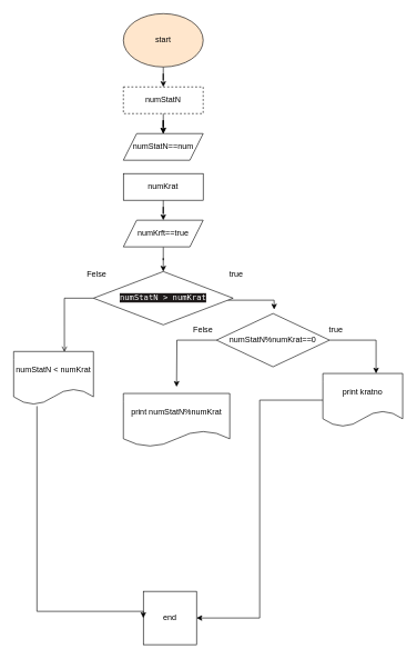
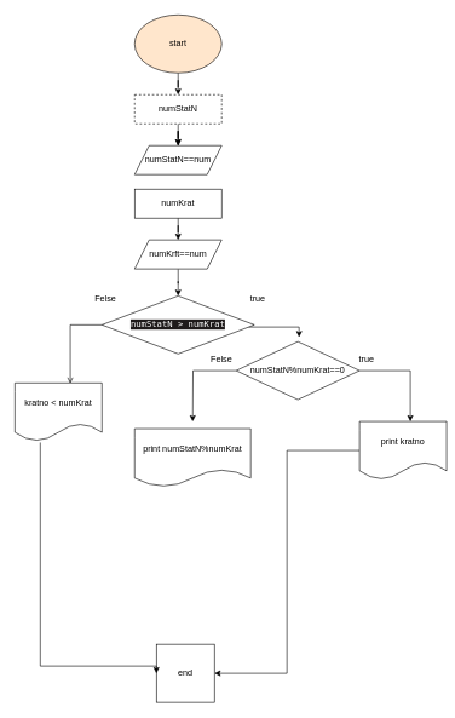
  <mxCell id="0" />
  <mxCell id="1" parent="0" />
  <mxCell id="2" value="" style="edgeStyle=orthogonalEdgeStyle;rounded=0;orthogonalLoop=1;jettySize=auto;html=1;labelBackgroundColor=none;fontColor=default;" parent="1" source="3" target="5" edge="1"><mxGeometry relative="1" as="geometry" /></mxCell>
  <mxCell id="3" value="start" style="ellipse;whiteSpace=wrap;html=1;labelBackgroundColor=none;fillColor=#ffe6cc;" parent="1" vertex="1"><mxGeometry x="185" y="20" width="120" height="80" as="geometry" /></mxCell>
  <mxCell id="4" value="" style="edgeStyle=orthogonalEdgeStyle;rounded=0;orthogonalLoop=1;jettySize=auto;html=1;labelBackgroundColor=none;fontColor=default;" parent="1" source="27" edge="1"><mxGeometry relative="1" as="geometry"><mxPoint x="245" y="200" as="targetPoint" /></mxGeometry></mxCell>
  <mxCell id="5" value="numStatN" style="whiteSpace=wrap;html=1;labelBackgroundColor=none;dashed=1;" parent="1" vertex="1"><mxGeometry x="185" y="130" width="120" height="40" as="geometry" /></mxCell>
  <mxCell id="6" value="print numStatN%numKrat" style="shape=document;whiteSpace=wrap;html=1;boundedLbl=1;labelBackgroundColor=none;" parent="1" vertex="1"><mxGeometry x="185" y="590" width="160" height="80" as="geometry" /></mxCell>
  <mxCell id="7" value="end" style="whiteSpace=wrap;html=1;aspect=fixed;labelBackgroundColor=none;rounded=0;" parent="1" vertex="1"><mxGeometry x="215" y="887" width="80" height="80" as="geometry" /></mxCell>
  <mxCell id="8" style="edgeStyle=orthogonalEdgeStyle;rounded=0;orthogonalLoop=1;jettySize=auto;html=1;exitX=0;exitY=0.5;exitDx=0;exitDy=0;labelBackgroundColor=none;fontColor=default;entryX=0.636;entryY=0.008;entryDx=0;entryDy=0;entryPerimeter=0;endArrow=open;" parent="1" source="10" target="12" edge="1"><mxGeometry relative="1" as="geometry"><mxPoint x="95" y="517" as="targetPoint" /><Array as="points"><mxPoint x="96" y="447" /></Array></mxGeometry></mxCell>
  <mxCell id="9" style="edgeStyle=orthogonalEdgeStyle;rounded=0;orthogonalLoop=1;jettySize=auto;html=1;entryX=0.51;entryY=-0.075;entryDx=0;entryDy=0;entryPerimeter=0;" parent="1" source="10" target="19" edge="1"><mxGeometry relative="1" as="geometry"><mxPoint x="415" y="447" as="targetPoint" /><Array as="points"><mxPoint x="412" y="450" /></Array></mxGeometry></mxCell>
  <mxCell id="10" value="&lt;div style=&quot;font-family: &amp;quot;JetBrains Mono&amp;quot;, monospace;&quot;&gt;&lt;font style=&quot;background-color: rgb(30, 26, 26);&quot; color=&quot;#ffffff&quot;&gt;numStatN &amp;gt; numKrat&lt;/font&gt;&lt;/div&gt;" style="rhombus;whiteSpace=wrap;html=1;labelBackgroundColor=none;" parent="1" vertex="1"><mxGeometry x="140" y="407" width="210" height="80" as="geometry" /></mxCell>
  <mxCell id="11" style="edgeStyle=orthogonalEdgeStyle;rounded=0;orthogonalLoop=1;jettySize=auto;html=1;entryX=0;entryY=0.5;entryDx=0;entryDy=0;labelBackgroundColor=none;fontColor=default;" parent="1" target="7" edge="1"><mxGeometry relative="1" as="geometry"><mxPoint x="55" y="609" as="sourcePoint" /><Array as="points"><mxPoint x="55" y="917" /><mxPoint x="215" y="917" /></Array></mxGeometry></mxCell>
- <mxCell id="12" value="numStatN &amp;lt; numKrat" style="shape=document;whiteSpace=wrap;html=1;boundedLbl=1;labelBackgroundColor=none;" parent="1" vertex="1"><mxGeometry x="20" y="527" width="120" height="80" as="geometry" /></mxCell>
+ <mxCell id="12" value="kratno &amp;lt; numKrat" style="shape=document;whiteSpace=wrap;html=1;boundedLbl=1;labelBackgroundColor=none;" parent="1" vertex="1"><mxGeometry x="20" y="527" width="120" height="80" as="geometry" /></mxCell>
  <mxCell id="13" value="Felse" style="text;html=1;strokeColor=none;fillColor=none;align=center;verticalAlign=middle;whiteSpace=wrap;rounded=0;" parent="1" vertex="1"><mxGeometry x="115" y="397" width="60" height="30" as="geometry" /></mxCell>
  <mxCell id="14" style="edgeStyle=orthogonalEdgeStyle;rounded=0;orthogonalLoop=1;jettySize=auto;html=1;entryX=0.5;entryY=0;entryDx=0;entryDy=0;" parent="1" source="15" target="17" edge="1"><mxGeometry relative="1" as="geometry" /></mxCell>
  <mxCell id="15" value="numKrat" style="whiteSpace=wrap;html=1;labelBackgroundColor=none;" parent="1" vertex="1"><mxGeometry x="185" y="260" width="120" height="40" as="geometry" /></mxCell>
  <mxCell id="16" style="edgeStyle=orthogonalEdgeStyle;rounded=0;orthogonalLoop=1;jettySize=auto;html=1;entryX=0.5;entryY=0;entryDx=0;entryDy=0;" parent="1" source="17" target="10" edge="1"><mxGeometry relative="1" as="geometry" /></mxCell>
- <mxCell id="17" value="numKrft==true" style="shape=parallelogram;perimeter=parallelogramPerimeter;whiteSpace=wrap;html=1;fixedSize=1;labelBackgroundColor=none;" parent="1" vertex="1"><mxGeometry x="185" y="330" width="120" height="40" as="geometry" /></mxCell>
+ <mxCell id="17" value="numKrft==num" style="shape=parallelogram;perimeter=parallelogramPerimeter;whiteSpace=wrap;html=1;fixedSize=1;labelBackgroundColor=none;" parent="1" vertex="1"><mxGeometry x="185" y="330" width="120" height="40" as="geometry" /></mxCell>
  <mxCell id="18" style="edgeStyle=orthogonalEdgeStyle;rounded=0;orthogonalLoop=1;jettySize=auto;html=1;" parent="1" source="19" edge="1"><mxGeometry relative="1" as="geometry"><mxPoint x="265" y="580" as="targetPoint" /></mxGeometry></mxCell>
  <mxCell id="19" value="numStatN%numKrat==0" style="rhombus;whiteSpace=wrap;html=1;" parent="1" vertex="1"><mxGeometry x="325" y="470" width="170" height="80" as="geometry" /></mxCell>
  <mxCell id="20" style="edgeStyle=orthogonalEdgeStyle;rounded=0;orthogonalLoop=1;jettySize=auto;html=1;entryX=1;entryY=0.5;entryDx=0;entryDy=0;" parent="1" source="25" target="7" edge="1"><mxGeometry relative="1" as="geometry" /></mxCell>
  <mxCell id="21" value="true" style="text;html=1;strokeColor=none;fillColor=none;align=center;verticalAlign=middle;whiteSpace=wrap;rounded=0;" parent="1" vertex="1"><mxGeometry x="475" y="480" width="60" height="30" as="geometry" /></mxCell>
  <mxCell id="22" value="Felse" style="text;html=1;strokeColor=none;fillColor=none;align=center;verticalAlign=middle;whiteSpace=wrap;rounded=0;" parent="1" vertex="1"><mxGeometry x="275" y="480" width="60" height="30" as="geometry" /></mxCell>
  <mxCell id="23" value="true" style="text;html=1;strokeColor=none;fillColor=none;align=center;verticalAlign=middle;whiteSpace=wrap;rounded=0;" parent="1" vertex="1"><mxGeometry x="325" y="397" width="60" height="30" as="geometry" /></mxCell>
  <mxCell id="24" value="" style="edgeStyle=orthogonalEdgeStyle;rounded=0;orthogonalLoop=1;jettySize=auto;html=1;" parent="1" source="19" target="25" edge="1"><mxGeometry relative="1" as="geometry"><mxPoint x="565" y="560" as="targetPoint" /><mxPoint x="495" y="510" as="sourcePoint" /><Array as="points"><mxPoint x="565" y="510" /></Array></mxGeometry></mxCell>
- <mxCell id="25" value="print kratno" style="shape=document;whiteSpace=wrap;html=1;boundedLbl=1;" parent="1" vertex="1"><mxGeometry x="485" y="560" width="120" height="80" as="geometry" /></mxCell>
+ <mxCell id="25" value="print kratno" style="shape=document;whiteSpace=wrap;html=1;boundedLbl=1;" parent="1" vertex="1"><mxGeometry x="495" y="580" width="120" height="80" as="geometry" /></mxCell>
  <mxCell id="26" value="" style="edgeStyle=orthogonalEdgeStyle;rounded=0;orthogonalLoop=1;jettySize=auto;html=1;labelBackgroundColor=none;fontColor=default;" parent="1" source="5" target="27" edge="1"><mxGeometry relative="1" as="geometry"><mxPoint x="245" y="170" as="sourcePoint" /><mxPoint x="245" y="200" as="targetPoint" /></mxGeometry></mxCell>
  <mxCell id="27" value="numStatN==num" style="shape=parallelogram;perimeter=parallelogramPerimeter;whiteSpace=wrap;html=1;fixedSize=1;labelBackgroundColor=none;" parent="1" vertex="1"><mxGeometry x="185" y="200" width="120" height="40" as="geometry" /></mxCell>
